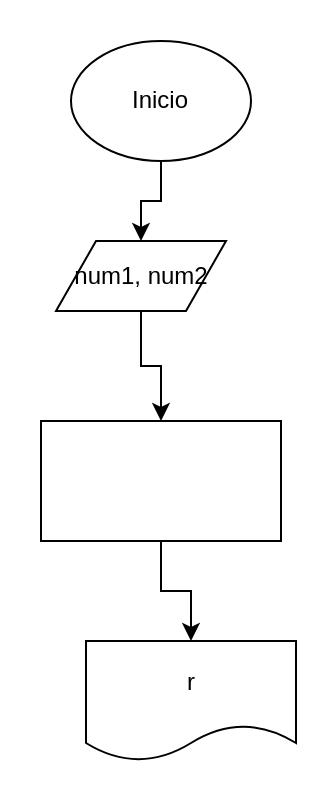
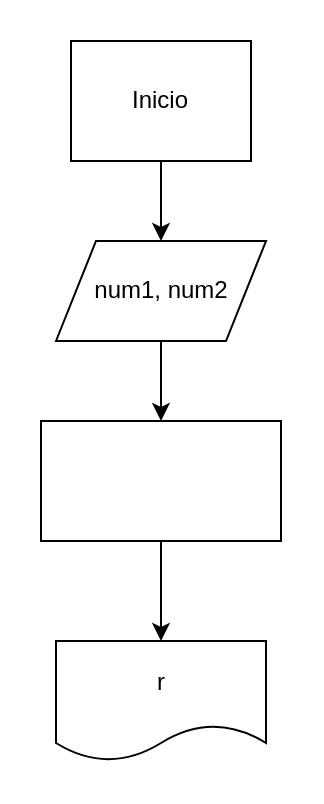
  <mxCell id="0" />
  <mxCell id="1" parent="0" />
  <mxCell id="2" value="" style="edgeStyle=orthogonalEdgeStyle;rounded=0;orthogonalLoop=1;jettySize=auto;html=1;" edge="1" parent="1" source="3" target="5"><mxGeometry relative="1" as="geometry" /></mxCell>
- <mxCell id="3" value="Inicio" style="ellipse;whiteSpace=wrap;html=1;" vertex="1" parent="1"><mxGeometry x="35" y="20" width="90" height="60" as="geometry" /></mxCell>
+ <mxCell id="3" value="Inicio" style="whiteSpace=wrap;html=1;rounded=0;" vertex="1" parent="1"><mxGeometry x="35" y="20" width="90" height="60" as="geometry" /></mxCell>
  <mxCell id="4" value="" style="edgeStyle=orthogonalEdgeStyle;rounded=0;orthogonalLoop=1;jettySize=auto;html=1;" edge="1" parent="1" source="5" target="7"><mxGeometry relative="1" as="geometry" /></mxCell>
- <mxCell id="5" value="num1, num2" style="shape=parallelogram;perimeter=parallelogramPerimeter;whiteSpace=wrap;html=1;fixedSize=1;" vertex="1" parent="1"><mxGeometry x="27.5" y="120" width="85" height="35" as="geometry" /></mxCell>
+ <mxCell id="5" value="num1, num2" style="shape=parallelogram;perimeter=parallelogramPerimeter;whiteSpace=wrap;html=1;fixedSize=1;" vertex="1" parent="1"><mxGeometry x="27.5" y="120" width="105" height="50" as="geometry" /></mxCell>
  <mxCell id="6" value="" style="edgeStyle=orthogonalEdgeStyle;rounded=0;orthogonalLoop=1;jettySize=auto;html=1;" edge="1" parent="1" source="7" target="8"><mxGeometry relative="1" as="geometry" /></mxCell>
  <mxCell id="7" value="" style="rounded=0;whiteSpace=wrap;html=1;" vertex="1" parent="1"><mxGeometry x="20" y="210" width="120" height="60" as="geometry" /></mxCell>
- <mxCell id="8" value="r" style="shape=document;whiteSpace=wrap;html=1;boundedLbl=1;" vertex="1" parent="1"><mxGeometry x="42.5" y="320" width="105" height="60" as="geometry" /></mxCell>
+ <mxCell id="8" value="r" style="shape=document;whiteSpace=wrap;html=1;boundedLbl=1;" vertex="1" parent="1"><mxGeometry x="27.5" y="320" width="105" height="60" as="geometry" /></mxCell>
